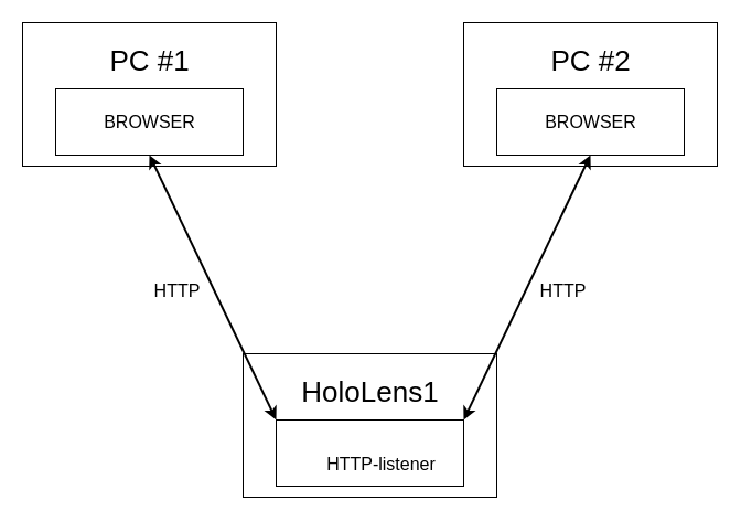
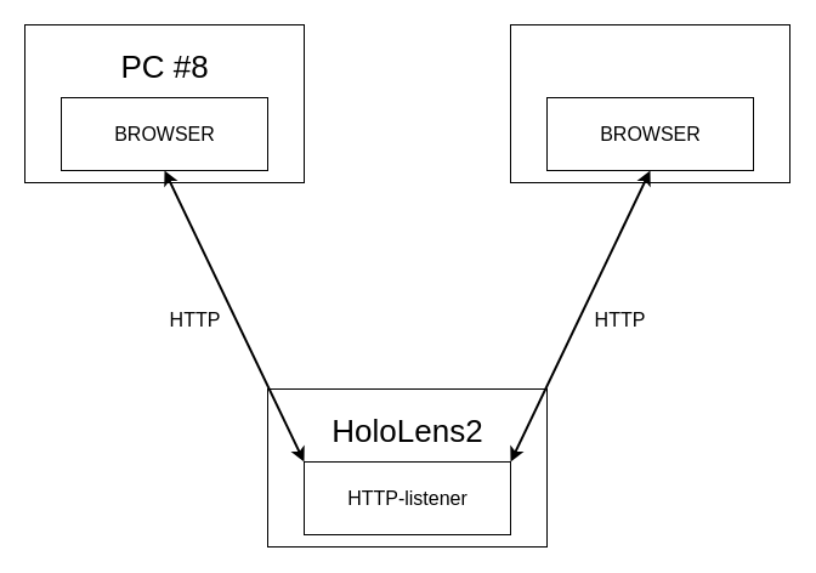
  <mxCell id="0" />
  <mxCell id="1" parent="0" />
  <mxCell id="2" value="" style="rounded=0;whiteSpace=wrap;html=1;" vertex="1" parent="1"><mxGeometry x="20" y="20" width="230" height="130" as="geometry" /></mxCell>
- <mxCell id="3" value="&lt;font style=&quot;font-size: 26px;&quot;&gt;PC #1&lt;/font&gt;" style="text;html=1;align=center;verticalAlign=middle;resizable=0;points=[];autosize=1;strokeColor=none;fillColor=none;" vertex="1" parent="1"><mxGeometry x="85" y="35" width="100" height="40" as="geometry" /></mxCell>
+ <mxCell id="3" value="&lt;font style=&quot;font-size: 26px;&quot;&gt;PC #8&lt;/font&gt;" style="text;html=1;align=center;verticalAlign=middle;resizable=0;points=[];autosize=1;strokeColor=none;fillColor=none;" vertex="1" parent="1"><mxGeometry x="85" y="35" width="100" height="40" as="geometry" /></mxCell>
  <mxCell id="4" value="" style="rounded=0;whiteSpace=wrap;html=1;" vertex="1" parent="1"><mxGeometry x="50" y="80" width="170" height="60" as="geometry" /></mxCell>
  <mxCell id="5" value="&lt;font style=&quot;font-size: 16px;&quot;&gt;BROWSER&lt;/font&gt;" style="text;html=1;align=center;verticalAlign=middle;resizable=0;points=[];autosize=1;strokeColor=none;fillColor=none;" vertex="1" parent="1"><mxGeometry x="80" y="95" width="110" height="30" as="geometry" /></mxCell>
  <mxCell id="6" value="" style="rounded=0;whiteSpace=wrap;html=1;" vertex="1" parent="1"><mxGeometry x="420" y="20" width="230" height="130" as="geometry" /></mxCell>
- <mxCell id="7" value="&lt;font style=&quot;font-size: 26px;&quot;&gt;PC #2&lt;/font&gt;" style="text;html=1;align=center;verticalAlign=middle;resizable=0;points=[];autosize=1;strokeColor=none;fillColor=none;" vertex="1" parent="1"><mxGeometry x="485" y="35" width="100" height="40" as="geometry" /></mxCell>
  <mxCell id="8" value="" style="rounded=0;whiteSpace=wrap;html=1;" vertex="1" parent="1"><mxGeometry x="450" y="80" width="170" height="60" as="geometry" /></mxCell>
  <mxCell id="9" value="&lt;font style=&quot;font-size: 16px;&quot;&gt;BROWSER&lt;/font&gt;" style="text;html=1;align=center;verticalAlign=middle;resizable=0;points=[];autosize=1;strokeColor=none;fillColor=none;" vertex="1" parent="1"><mxGeometry x="480" y="95" width="110" height="30" as="geometry" /></mxCell>
  <mxCell id="10" value="" style="rounded=0;whiteSpace=wrap;html=1;" vertex="1" parent="1"><mxGeometry x="220" y="320" width="230" height="130" as="geometry" /></mxCell>
- <mxCell id="11" value="&lt;font style=&quot;font-size: 26px;&quot;&gt;HoloLens1&lt;/font&gt;" style="text;html=1;align=center;verticalAlign=middle;resizable=0;points=[];autosize=1;strokeColor=none;fillColor=none;" vertex="1" parent="1"><mxGeometry x="260" y="335" width="150" height="40" as="geometry" /></mxCell>
+ <mxCell id="11" value="&lt;font style=&quot;font-size: 26px;&quot;&gt;HoloLens2&lt;/font&gt;" style="text;html=1;align=center;verticalAlign=middle;resizable=0;points=[];autosize=1;strokeColor=none;fillColor=none;" vertex="1" parent="1"><mxGeometry x="260" y="335" width="150" height="40" as="geometry" /></mxCell>
  <mxCell id="12" value="" style="rounded=0;whiteSpace=wrap;html=1;" vertex="1" parent="1"><mxGeometry x="250" y="380" width="170" height="60" as="geometry" /></mxCell>
- <mxCell id="13" value="&lt;span style=&quot;font-size: 16px;&quot;&gt;HTTP-listener&lt;/span&gt;" style="text;html=1;align=center;verticalAlign=middle;resizable=0;points=[];autosize=1;strokeColor=none;fillColor=none;" vertex="1" parent="1"><mxGeometry x="285" y="405" width="120" height="30" as="geometry" /></mxCell>
+ <mxCell id="13" value="&lt;span style=&quot;font-size: 16px;&quot;&gt;HTTP-listener&lt;/span&gt;" style="text;html=1;align=center;verticalAlign=middle;resizable=0;points=[];autosize=1;strokeColor=none;fillColor=none;" vertex="1" parent="1"><mxGeometry x="275" y="395" width="120" height="30" as="geometry" /></mxCell>
  <mxCell id="14" value="" style="endArrow=classic;startArrow=classic;html=1;rounded=0;strokeWidth=2;exitX=0;exitY=0;exitDx=0;exitDy=0;entryX=0.5;entryY=1;entryDx=0;entryDy=0;" edge="1" parent="1" source="12" target="4"><mxGeometry width="50" height="50" relative="1" as="geometry"><mxPoint x="170" y="270" as="sourcePoint" /><mxPoint x="220" y="220" as="targetPoint" /></mxGeometry></mxCell>
  <mxCell id="15" value="" style="endArrow=classic;startArrow=classic;html=1;rounded=0;strokeWidth=2;exitX=1;exitY=0;exitDx=0;exitDy=0;entryX=0.5;entryY=1;entryDx=0;entryDy=0;" edge="1" parent="1" source="12" target="8"><mxGeometry width="50" height="50" relative="1" as="geometry"><mxPoint x="260" y="390" as="sourcePoint" /><mxPoint x="145" y="150" as="targetPoint" /></mxGeometry></mxCell>
  <mxCell id="16" value="&lt;font style=&quot;font-size: 16px;&quot;&gt;HTTP&lt;/font&gt;" style="text;html=1;align=center;verticalAlign=middle;resizable=0;points=[];autosize=1;strokeColor=none;fillColor=none;" vertex="1" parent="1"><mxGeometry x="475" y="248" width="70" height="30" as="geometry" /></mxCell>
  <mxCell id="17" value="&lt;font style=&quot;font-size: 16px;&quot;&gt;HTTP&lt;/font&gt;" style="text;html=1;align=center;verticalAlign=middle;resizable=0;points=[];autosize=1;strokeColor=none;fillColor=none;" vertex="1" parent="1"><mxGeometry x="125" y="248" width="70" height="30" as="geometry" /></mxCell>
